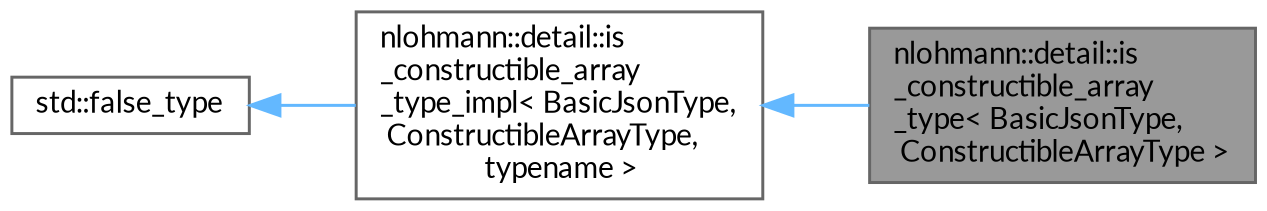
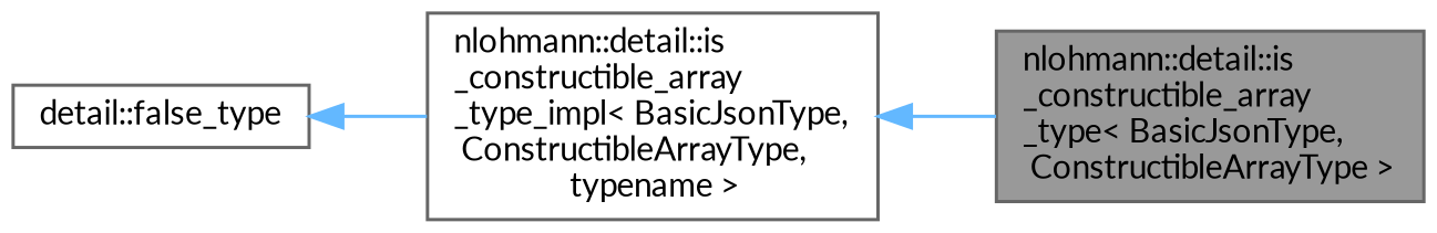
  digraph {
    rankdir=LR
    fontname=Lato
    node [color=gray40 fillcolor=white fontname=Lato fontsize=10 shape=box style=filled]
    edge [color=steelblue1 dir=back fontname=Lato fontsize=10 labelfontname=Helvetica labelfontsize=10 style=solid]
    n1 [fillcolor=grey60 fontcolor=black height=0.2 label="nlohmann::detail::is\l_constructible_array\l_type\< BasicJsonType,\l ConstructibleArrayType \>" width=0.4]
    n2 [height=0.2 label="nlohmann::detail::is\l_constructible_array\l_type_impl\< BasicJsonType,\l ConstructibleArrayType,\l typename \>" width=0.4]
-   n3 [height=0.2 label="std::false_type" width=0.4]
+   n3 [height=0.2 label="detail::false_type" width=0.4]
    n2 -> n1
    n3 -> n2
  }
